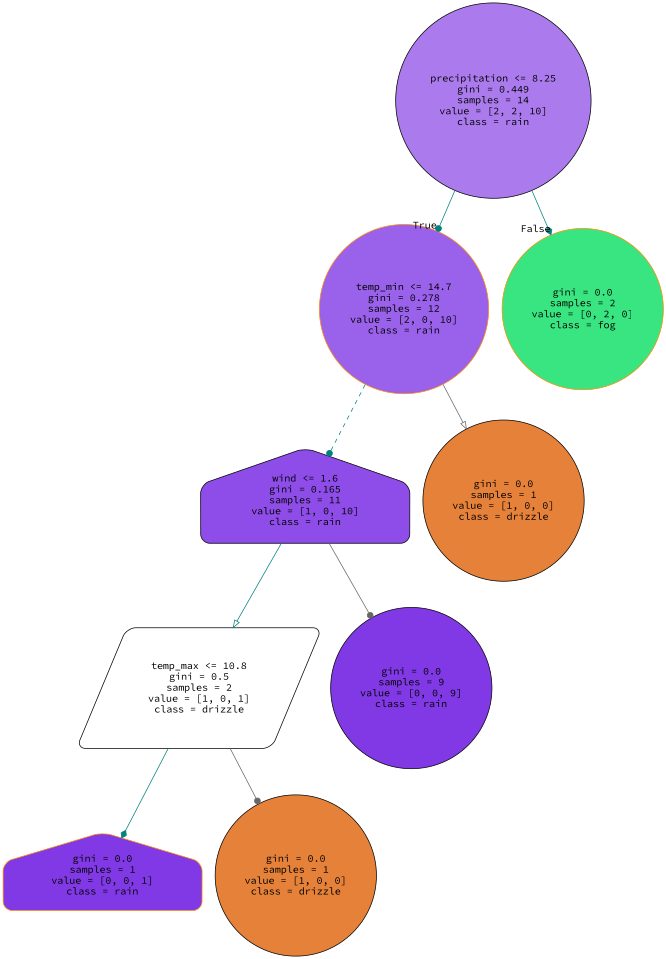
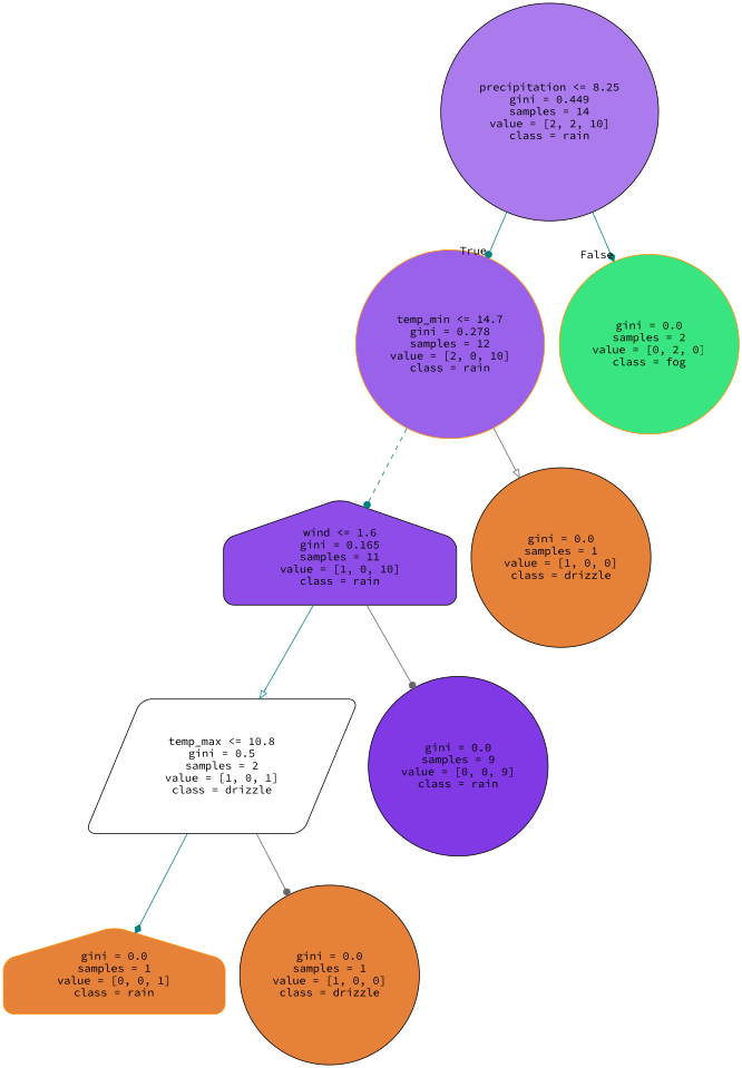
  digraph {
    fontname="Source Code Pro"
    node [color=black fillcolor="#e58139" fontname="Source Code Pro" shape=circle style="filled, rounded"]
    edge [fontname="Source Code Pro" color=teal style=solid arrowhead=dot]
    n1 [fillcolor="#ab7bee" label="precipitation <= 8.25\ngini = 0.449\nsamples = 14\nvalue = [2, 2, 10]\nclass = rain"]
    n2 [color=darkorange fillcolor="#9a61ea" label="temp_min <= 14.7\ngini = 0.278\nsamples = 12\nvalue = [2, 0, 10]\nclass = rain"]
    n3 [color=darkorange fillcolor="#39e581" label="gini = 0.0\nsamples = 2\nvalue = [0, 2, 0]\nclass = fog"]
    n4 [fillcolor="#8e4de8" label="wind <= 1.6\ngini = 0.165\nsamples = 11\nvalue = [1, 0, 10]\nclass = rain" shape=house]
    n5 [label="gini = 0.0\nsamples = 1\nvalue = [1, 0, 0]\nclass = drizzle"]
    n6 [fillcolor="#ffffff" label="temp_max <= 10.8\ngini = 0.5\nsamples = 2\nvalue = [1, 0, 1]\nclass = drizzle" shape=parallelogram]
    n7 [fillcolor="#8139e5" label="gini = 0.0\nsamples = 9\nvalue = [0, 0, 9]\nclass = rain"]
-   n8 [color=darkorange fillcolor="#8139e5" label="gini = 0.0\nsamples = 1\nvalue = [0, 0, 1]\nclass = rain" shape=house]
+   n8 [color=darkorange label="gini = 0.0\nsamples = 1\nvalue = [0, 0, 1]\nclass = rain" shape=house]
    n9 [label="gini = 0.0\nsamples = 1\nvalue = [1, 0, 0]\nclass = drizzle"]
    n1 -> n2 [headlabel=True labelangle=45 labeldistance=2.5]
    n1 -> n3 [headlabel=False labelangle=-45 labeldistance=2.5 arrowhead=diamond]
    n2 -> n4 [style=dashed]
    n2 -> n5 [color=gray40 arrowhead=onormal]
    n4 -> n6 [arrowhead=onormal]
    n4 -> n7 [color=gray40]
    n6 -> n8 [arrowhead=diamond]
    n6 -> n9 [color=gray40]
  }
